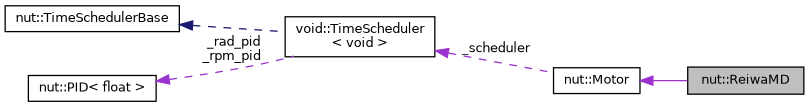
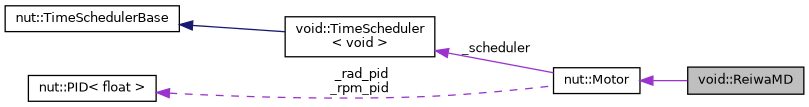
  digraph {
    rankdir=LR
    node [color=black fillcolor=white fontname=Helvetica fontsize=10 shape=record style=filled]
    edge [color=darkorchid3 dir=back fontname=Helvetica fontsize=10 labelfontname=Helvetica labelfontsize=10 style=solid]
-   n1 [fillcolor=grey75 fontcolor=black height=0.2 label="nut::ReiwaMD" width=0.4]
+   n1 [fillcolor=grey75 fontcolor=black height=0.2 label="void::ReiwaMD" width=0.4]
    n2 [height=0.2 label="nut::Motor" width=0.4]
    n3 [height=0.2 label="void::TimeScheduler\l\< void \>" width=0.4]
    n4 [height=0.2 label="nut::TimeSchedulerBase" width=0.4]
    n5 [height=0.2 label="nut::PID\< float \>" width=0.4]
    n2 -> n1
-   n3 -> n2 [label=" _scheduler" style=dashed]
-   n4 -> n3 [color=midnightblue style=dashed]
-   n5 -> n3 [label=" _rad_pid\n_rpm_pid" style=dashed]
+   n3 -> n2 [label=" _scheduler"]
+   n4 -> n3 [color=midnightblue]
+   n5 -> n2 [label=" _rad_pid\n_rpm_pid" style=dashed]
  }
